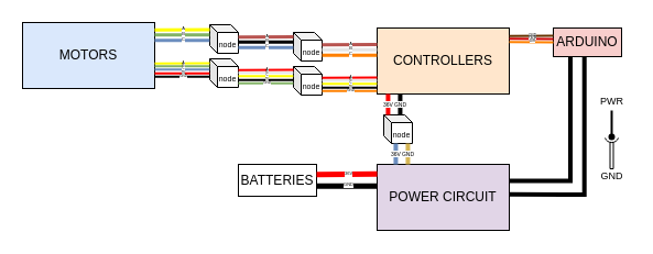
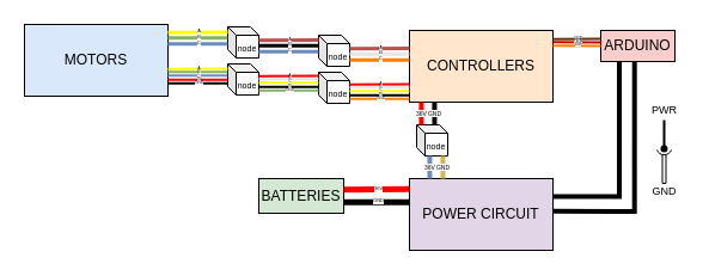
  <mxCell id="0" />
  <mxCell id="1" parent="0" />
  <mxCell id="2" value="MOTORS" style="rounded=0;whiteSpace=wrap;html=1;fillColor=#dae8fc;" parent="1" vertex="1"><mxGeometry x="20" y="20" width="120" height="60" as="geometry" /></mxCell>
  <mxCell id="3" value="CONTROLLERS" style="rounded=0;whiteSpace=wrap;html=1;fillColor=#ffe6cc;" parent="1" vertex="1"><mxGeometry x="342" y="25" width="120" height="60" as="geometry" /></mxCell>
  <mxCell id="4" value="ARDUINO" style="rounded=0;whiteSpace=wrap;html=1;fillColor=#f8cecc;" parent="1" vertex="1"><mxGeometry x="502" y="25" width="62" height="26" as="geometry" /></mxCell>
  <mxCell id="5" value="POWER CIRCUIT" style="rounded=0;whiteSpace=wrap;html=1;fillColor=#e1d5e7;" parent="1" vertex="1"><mxGeometry x="342" y="149" width="120" height="60" as="geometry" /></mxCell>
  <mxCell id="6" value="&lt;font style=&quot;font-size: 7px&quot;&gt;node&lt;/font&gt;" style="shape=cube;whiteSpace=wrap;html=1;boundedLbl=1;backgroundOutline=1;darkOpacity=0.05;darkOpacity2=0.1;size=7;" parent="1" vertex="1"><mxGeometry x="190" y="22" width="26" height="26" as="geometry" /></mxCell>
  <mxCell id="7" value="A" style="endArrow=none;html=1;exitX=1;exitY=0.163;exitDx=0;exitDy=0;exitPerimeter=0;entryX=0;entryY=0;entryDx=0;entryDy=9.5;entryPerimeter=0;strokeWidth=3;fillColor=#fff2cc;strokeColor=#FFFF00;fontSize=4;verticalAlign=middle;align=center;spacing=0;spacingBottom=1;" parent="1" edge="1"><mxGeometry x="0.04" width="50" height="50" relative="1" as="geometry"><mxPoint x="140" y="26.78" as="sourcePoint" /><mxPoint x="190" y="26.5" as="targetPoint" /><mxPoint as="offset" /></mxGeometry></mxCell>
  <mxCell id="8" value="B" style="endArrow=none;html=1;exitX=1;exitY=0.163;exitDx=0;exitDy=0;exitPerimeter=0;entryX=-0.003;entryY=0.243;entryDx=0;entryDy=0;entryPerimeter=0;strokeWidth=3;fillColor=#d5e8d4;strokeColor=#82b366;fontSize=4;horizontal=1;spacingBottom=1;" parent="1" edge="1"><mxGeometry x="0.043" width="50" height="50" relative="1" as="geometry"><mxPoint x="140" y="31.28" as="sourcePoint" /><mxPoint x="189.85" y="31.22" as="targetPoint" /><mxPoint as="offset" /></mxGeometry></mxCell>
  <mxCell id="9" value="C" style="endArrow=none;html=1;exitX=1;exitY=0.163;exitDx=0;exitDy=0;exitPerimeter=0;entryX=-0.003;entryY=0.243;entryDx=0;entryDy=0;entryPerimeter=0;strokeWidth=3;fillColor=#dae8fc;strokeColor=#6c8ebf;fontSize=4;spacingTop=1;" parent="1" edge="1"><mxGeometry x="0.043" y="1" width="50" height="50" relative="1" as="geometry"><mxPoint x="140" y="36.28" as="sourcePoint" /><mxPoint x="189.85" y="36.22" as="targetPoint" /><mxPoint as="offset" /></mxGeometry></mxCell>
  <mxCell id="10" value="&lt;font style=&quot;font-size: 7px&quot;&gt;node&lt;/font&gt;" style="shape=cube;whiteSpace=wrap;html=1;boundedLbl=1;backgroundOutline=1;darkOpacity=0.05;darkOpacity2=0.1;size=7;" parent="1" vertex="1"><mxGeometry x="190" y="53" width="26" height="26" as="geometry" /></mxCell>
  <mxCell id="11" value="&lt;font style=&quot;font-size: 7px&quot;&gt;node&lt;/font&gt;" style="shape=cube;whiteSpace=wrap;html=1;boundedLbl=1;backgroundOutline=1;darkOpacity=0.05;darkOpacity2=0.1;size=7;" parent="1" vertex="1"><mxGeometry x="266" y="29" width="26" height="26" as="geometry" /></mxCell>
  <mxCell id="12" value="&lt;font style=&quot;font-size: 7px&quot;&gt;node&lt;/font&gt;" style="shape=cube;whiteSpace=wrap;html=1;boundedLbl=1;backgroundOutline=1;darkOpacity=0.05;darkOpacity2=0.1;size=7;" parent="1" vertex="1"><mxGeometry x="266" y="60" width="26" height="26" as="geometry" /></mxCell>
  <mxCell id="13" value="A" style="endArrow=none;html=1;exitX=1;exitY=0.163;exitDx=0;exitDy=0;exitPerimeter=0;entryX=0;entryY=0;entryDx=0;entryDy=9.5;entryPerimeter=0;strokeWidth=2;fillColor=#fff2cc;strokeColor=#FFFF00;fontSize=3;verticalAlign=middle;align=center;spacing=0;spacingBottom=1;" parent="1" edge="1"><mxGeometry x="0.04" width="50" height="50" relative="1" as="geometry"><mxPoint x="140" y="57.28" as="sourcePoint" /><mxPoint x="190" y="57" as="targetPoint" /><mxPoint as="offset" /></mxGeometry></mxCell>
  <mxCell id="14" value="B" style="endArrow=none;html=1;exitX=1;exitY=0.163;exitDx=0;exitDy=0;exitPerimeter=0;entryX=-0.003;entryY=0.243;entryDx=0;entryDy=0;entryPerimeter=0;strokeWidth=2;fillColor=#d5e8d4;strokeColor=#82b366;fontSize=3;horizontal=1;spacingBottom=1;" parent="1" edge="1"><mxGeometry x="0.043" width="50" height="50" relative="1" as="geometry"><mxPoint x="140" y="59.78" as="sourcePoint" /><mxPoint x="189.85" y="59.72" as="targetPoint" /><mxPoint as="offset" /></mxGeometry></mxCell>
  <mxCell id="15" value="C" style="endArrow=none;html=1;exitX=1;exitY=0.163;exitDx=0;exitDy=0;exitPerimeter=0;entryX=-0.003;entryY=0.243;entryDx=0;entryDy=0;entryPerimeter=0;strokeWidth=2;fillColor=#dae8fc;strokeColor=#6c8ebf;fontSize=3;spacingTop=1;" parent="1" edge="1"><mxGeometry x="0.043" y="1" width="50" height="50" relative="1" as="geometry"><mxPoint x="140" y="62.78" as="sourcePoint" /><mxPoint x="189.85" y="62.72" as="targetPoint" /><mxPoint as="offset" /></mxGeometry></mxCell>
  <mxCell id="16" value="5V" style="endArrow=none;html=1;exitX=1;exitY=0.163;exitDx=0;exitDy=0;exitPerimeter=0;entryX=-0.003;entryY=0.243;entryDx=0;entryDy=0;entryPerimeter=0;strokeWidth=2;fillColor=#f8cecc;strokeColor=#FF0000;fontSize=3;horizontal=1;spacingBottom=1;" parent="1" edge="1"><mxGeometry x="0.043" width="50" height="50" relative="1" as="geometry"><mxPoint x="140" y="66.28" as="sourcePoint" /><mxPoint x="189.85" y="66.22" as="targetPoint" /><mxPoint as="offset" /></mxGeometry></mxCell>
  <mxCell id="17" value="GND" style="endArrow=none;html=1;exitX=1;exitY=0.163;exitDx=0;exitDy=0;exitPerimeter=0;entryX=-0.003;entryY=0.243;entryDx=0;entryDy=0;entryPerimeter=0;strokeWidth=2;fontSize=3;spacingTop=1;" parent="1" edge="1"><mxGeometry x="0.043" y="1" width="50" height="50" relative="1" as="geometry"><mxPoint x="140" y="69.28" as="sourcePoint" /><mxPoint x="189.85" y="69.22" as="targetPoint" /><mxPoint as="offset" /></mxGeometry></mxCell>
  <mxCell id="18" value="A" style="endArrow=none;html=1;exitX=1;exitY=0.163;exitDx=0;exitDy=0;exitPerimeter=0;entryX=0;entryY=0;entryDx=0;entryDy=9.5;entryPerimeter=0;strokeWidth=2;fillColor=#f8cecc;strokeColor=#FF0000;fontSize=3;verticalAlign=middle;align=center;spacing=0;spacingBottom=1;" parent="1" edge="1"><mxGeometry x="0.04" width="50" height="50" relative="1" as="geometry"><mxPoint x="216" y="63.28" as="sourcePoint" /><mxPoint x="266" y="63" as="targetPoint" /><mxPoint as="offset" /></mxGeometry></mxCell>
  <mxCell id="19" value="B" style="endArrow=none;html=1;exitX=1;exitY=0.163;exitDx=0;exitDy=0;exitPerimeter=0;entryX=-0.003;entryY=0.243;entryDx=0;entryDy=0;entryPerimeter=0;strokeWidth=2;fillColor=#d5e8d4;strokeColor=#E6E6E6;fontSize=3;horizontal=1;spacingBottom=1;" parent="1" edge="1"><mxGeometry x="0.043" width="50" height="50" relative="1" as="geometry"><mxPoint x="216" y="65.78" as="sourcePoint" /><mxPoint x="265.85" y="65.72" as="targetPoint" /><mxPoint as="offset" /></mxGeometry></mxCell>
  <mxCell id="20" value="C" style="endArrow=none;html=1;exitX=1;exitY=0.163;exitDx=0;exitDy=0;exitPerimeter=0;entryX=-0.003;entryY=0.243;entryDx=0;entryDy=0;entryPerimeter=0;strokeWidth=2;fillColor=#dae8fc;strokeColor=#FFFF00;fontSize=3;spacingTop=1;" parent="1" edge="1"><mxGeometry x="0.043" y="1" width="50" height="50" relative="1" as="geometry"><mxPoint x="216" y="68.78" as="sourcePoint" /><mxPoint x="265.85" y="68.72" as="targetPoint" /><mxPoint as="offset" /></mxGeometry></mxCell>
  <mxCell id="21" value="5V" style="endArrow=none;html=1;exitX=1;exitY=0.163;exitDx=0;exitDy=0;exitPerimeter=0;entryX=-0.003;entryY=0.243;entryDx=0;entryDy=0;entryPerimeter=0;strokeWidth=2;fontSize=3;horizontal=1;spacingBottom=1;" parent="1" edge="1"><mxGeometry x="0.043" width="50" height="50" relative="1" as="geometry"><mxPoint x="216" y="72.28" as="sourcePoint" /><mxPoint x="265.85" y="72.22" as="targetPoint" /><mxPoint as="offset" /></mxGeometry></mxCell>
  <mxCell id="22" value="GND" style="endArrow=none;html=1;exitX=1;exitY=0.163;exitDx=0;exitDy=0;exitPerimeter=0;entryX=-0.003;entryY=0.243;entryDx=0;entryDy=0;entryPerimeter=0;strokeWidth=2;fontSize=3;spacingTop=1;fillColor=#d5e8d4;strokeColor=#82b366;" parent="1" edge="1"><mxGeometry x="0.043" y="1" width="50" height="50" relative="1" as="geometry"><mxPoint x="216" y="75.28" as="sourcePoint" /><mxPoint x="265.85" y="75.22" as="targetPoint" /><mxPoint as="offset" /></mxGeometry></mxCell>
  <mxCell id="23" value="A" style="endArrow=none;html=1;exitX=1;exitY=0.163;exitDx=0;exitDy=0;exitPerimeter=0;entryX=0;entryY=0;entryDx=0;entryDy=9.5;entryPerimeter=0;strokeWidth=3;fillColor=#f8cecc;strokeColor=#b85450;fontSize=4;verticalAlign=middle;align=center;spacing=0;spacingBottom=1;" parent="1" edge="1"><mxGeometry x="0.04" width="50" height="50" relative="1" as="geometry"><mxPoint x="216" y="33.28" as="sourcePoint" /><mxPoint x="266" y="33" as="targetPoint" /><mxPoint as="offset" /></mxGeometry></mxCell>
  <mxCell id="24" value="B" style="endArrow=none;html=1;exitX=1;exitY=0.163;exitDx=0;exitDy=0;exitPerimeter=0;entryX=-0.003;entryY=0.243;entryDx=0;entryDy=0;entryPerimeter=0;strokeWidth=3;fontSize=4;horizontal=1;spacingBottom=1;" parent="1" edge="1"><mxGeometry x="0.043" width="50" height="50" relative="1" as="geometry"><mxPoint x="216" y="37.78" as="sourcePoint" /><mxPoint x="265.85" y="37.72" as="targetPoint" /><mxPoint as="offset" /></mxGeometry></mxCell>
  <mxCell id="25" value="C" style="endArrow=none;html=1;exitX=1;exitY=0.163;exitDx=0;exitDy=0;exitPerimeter=0;entryX=-0.003;entryY=0.243;entryDx=0;entryDy=0;entryPerimeter=0;strokeWidth=3;fillColor=#dae8fc;strokeColor=#6c8ebf;fontSize=4;spacingTop=1;" parent="1" edge="1"><mxGeometry x="0.043" y="1" width="50" height="50" relative="1" as="geometry"><mxPoint x="216" y="42.78" as="sourcePoint" /><mxPoint x="265.85" y="42.72" as="targetPoint" /><mxPoint as="offset" /></mxGeometry></mxCell>
  <mxCell id="26" value="A" style="endArrow=none;html=1;exitX=1;exitY=0.163;exitDx=0;exitDy=0;exitPerimeter=0;entryX=0;entryY=0;entryDx=0;entryDy=9.5;entryPerimeter=0;strokeWidth=3;fillColor=#f8cecc;strokeColor=#b85450;fontSize=4;verticalAlign=middle;align=center;spacing=0;spacingBottom=1;" parent="1" edge="1"><mxGeometry x="0.04" width="50" height="50" relative="1" as="geometry"><mxPoint x="292" y="40.28" as="sourcePoint" /><mxPoint x="342" y="40" as="targetPoint" /><mxPoint as="offset" /></mxGeometry></mxCell>
  <mxCell id="27" value="B" style="endArrow=none;html=1;exitX=1;exitY=0.163;exitDx=0;exitDy=0;exitPerimeter=0;entryX=-0.003;entryY=0.243;entryDx=0;entryDy=0;entryPerimeter=0;strokeWidth=3;fillColor=#d5e8d4;strokeColor=#E6E6E6;fontSize=4;horizontal=1;spacingBottom=1;" parent="1" edge="1"><mxGeometry x="0.043" width="50" height="50" relative="1" as="geometry"><mxPoint x="292" y="44.78" as="sourcePoint" /><mxPoint x="341.85" y="44.72" as="targetPoint" /><mxPoint as="offset" /></mxGeometry></mxCell>
  <mxCell id="28" value="C" style="endArrow=none;html=1;exitX=1;exitY=0.163;exitDx=0;exitDy=0;exitPerimeter=0;entryX=-0.003;entryY=0.243;entryDx=0;entryDy=0;entryPerimeter=0;strokeWidth=3;fillColor=#dae8fc;strokeColor=#FF8000;fontSize=4;spacingTop=1;" parent="1" edge="1"><mxGeometry x="0.043" y="1" width="50" height="50" relative="1" as="geometry"><mxPoint x="292" y="49.78" as="sourcePoint" /><mxPoint x="341.85" y="49.72" as="targetPoint" /><mxPoint as="offset" /></mxGeometry></mxCell>
  <mxCell id="29" value="A" style="endArrow=none;html=1;exitX=1;exitY=0.163;exitDx=0;exitDy=0;exitPerimeter=0;entryX=0;entryY=0;entryDx=0;entryDy=9.5;entryPerimeter=0;strokeWidth=2;fillColor=#f8cecc;strokeColor=#FF0000;fontSize=3;verticalAlign=middle;align=center;spacing=0;spacingBottom=1;" parent="1" edge="1"><mxGeometry x="0.04" width="50" height="50" relative="1" as="geometry"><mxPoint x="292" y="70.28" as="sourcePoint" /><mxPoint x="342" y="70" as="targetPoint" /><mxPoint as="offset" /></mxGeometry></mxCell>
  <mxCell id="30" value="B" style="endArrow=none;html=1;exitX=1;exitY=0.163;exitDx=0;exitDy=0;exitPerimeter=0;entryX=-0.003;entryY=0.243;entryDx=0;entryDy=0;entryPerimeter=0;strokeWidth=2;fillColor=#d5e8d4;strokeColor=#E6E6E6;fontSize=3;horizontal=1;spacingBottom=1;" parent="1" edge="1"><mxGeometry x="0.043" width="50" height="50" relative="1" as="geometry"><mxPoint x="292" y="72.78" as="sourcePoint" /><mxPoint x="341.85" y="72.72" as="targetPoint" /><mxPoint as="offset" /></mxGeometry></mxCell>
  <mxCell id="31" value="C" style="endArrow=none;html=1;exitX=1;exitY=0.163;exitDx=0;exitDy=0;exitPerimeter=0;entryX=-0.003;entryY=0.243;entryDx=0;entryDy=0;entryPerimeter=0;strokeWidth=2;fillColor=#dae8fc;strokeColor=#FFFF00;fontSize=3;spacingTop=1;" parent="1" edge="1"><mxGeometry x="0.043" y="1" width="50" height="50" relative="1" as="geometry"><mxPoint x="292" y="75.78" as="sourcePoint" /><mxPoint x="341.85" y="75.72" as="targetPoint" /><mxPoint as="offset" /></mxGeometry></mxCell>
  <mxCell id="32" value="5V" style="endArrow=none;html=1;exitX=1;exitY=0.163;exitDx=0;exitDy=0;exitPerimeter=0;entryX=-0.003;entryY=0.243;entryDx=0;entryDy=0;entryPerimeter=0;strokeWidth=2;fontSize=3;horizontal=1;spacingBottom=1;" parent="1" edge="1"><mxGeometry x="0.043" width="50" height="50" relative="1" as="geometry"><mxPoint x="292" y="79.28" as="sourcePoint" /><mxPoint x="341.85" y="79.22" as="targetPoint" /><mxPoint as="offset" /></mxGeometry></mxCell>
  <mxCell id="33" value="GND" style="endArrow=none;html=1;exitX=1;exitY=0.163;exitDx=0;exitDy=0;exitPerimeter=0;entryX=-0.003;entryY=0.243;entryDx=0;entryDy=0;entryPerimeter=0;strokeWidth=2;fontSize=3;spacingTop=1;strokeColor=#FF8000;" parent="1" edge="1"><mxGeometry x="0.043" y="1" width="50" height="50" relative="1" as="geometry"><mxPoint x="292" y="82.28" as="sourcePoint" /><mxPoint x="341.85" y="82.22" as="targetPoint" /><mxPoint as="offset" /></mxGeometry></mxCell>
  <mxCell id="34" value="&lt;font style=&quot;font-size: 7px&quot;&gt;node&lt;/font&gt;" style="shape=cube;whiteSpace=wrap;html=1;boundedLbl=1;backgroundOutline=1;darkOpacity=0.05;darkOpacity2=0.1;size=7;" parent="1" vertex="1"><mxGeometry x="348" y="104" width="26" height="26" as="geometry" /></mxCell>
  <mxCell id="35" value="36V" style="endArrow=none;html=1;shadow=0;strokeColor=#FF0000;strokeWidth=4;fontSize=5;align=center;entryX=0.083;entryY=1;entryDx=0;entryDy=0;entryPerimeter=0;exitX=0.152;exitY=0;exitDx=0;exitDy=0;exitPerimeter=0;spacingTop=0;spacing=0;spacingBottom=0;labelBorderColor=none;fillColor=#f8cecc;" parent="1" source="34" target="3" edge="1"><mxGeometry x="0.053" width="50" height="50" relative="1" as="geometry"><mxPoint x="316" y="141" as="sourcePoint" /><mxPoint x="366" y="91" as="targetPoint" /><mxPoint as="offset" /></mxGeometry></mxCell>
  <mxCell id="36" value="GND" style="endArrow=none;html=1;shadow=0;strokeColor=#000000;strokeWidth=4;fontSize=5;align=center;entryX=0.083;entryY=1;entryDx=0;entryDy=0;entryPerimeter=0;exitX=0.152;exitY=0;exitDx=0;exitDy=0;exitPerimeter=0;spacingTop=0;spacing=0;spacingBottom=0;labelBorderColor=none;" parent="1" edge="1"><mxGeometry x="0.053" width="50" height="50" relative="1" as="geometry"><mxPoint x="362.952" y="104" as="sourcePoint" /><mxPoint x="362.96" y="85" as="targetPoint" /><mxPoint as="offset" /></mxGeometry></mxCell>
  <mxCell id="37" value="36V" style="endArrow=none;html=1;shadow=0;strokeColor=#6c8ebf;strokeWidth=4;fontSize=5;align=center;entryX=0.083;entryY=1;entryDx=0;entryDy=0;entryPerimeter=0;exitX=0.152;exitY=0;exitDx=0;exitDy=0;exitPerimeter=0;spacingTop=0;spacing=0;spacingBottom=0;labelBorderColor=none;fillColor=#dae8fc;" parent="1" edge="1"><mxGeometry x="0.053" width="50" height="50" relative="1" as="geometry"><mxPoint x="358.952" y="149" as="sourcePoint" /><mxPoint x="358.96" y="130" as="targetPoint" /><mxPoint as="offset" /></mxGeometry></mxCell>
  <mxCell id="38" value="GND" style="endArrow=none;html=1;shadow=0;strokeColor=#d6b656;strokeWidth=4;fontSize=5;align=center;entryX=0.083;entryY=1;entryDx=0;entryDy=0;entryPerimeter=0;exitX=0.152;exitY=0;exitDx=0;exitDy=0;exitPerimeter=0;spacingTop=0;spacing=0;spacingBottom=0;labelBorderColor=none;fillColor=#fff2cc;" parent="1" edge="1"><mxGeometry x="0.053" width="50" height="50" relative="1" as="geometry"><mxPoint x="369.952" y="149" as="sourcePoint" /><mxPoint x="369.96" y="130" as="targetPoint" /><mxPoint as="offset" /></mxGeometry></mxCell>
- <mxCell id="39" value="BATTERIES" style="rounded=0;whiteSpace=wrap;html=1;" parent="1" vertex="1"><mxGeometry x="216" y="149" width="71" height="29" as="geometry" /></mxCell>
+ <mxCell id="39" value="BATTERIES" style="rounded=0;whiteSpace=wrap;html=1;fillColor=#d5e8d4;" parent="1" vertex="1"><mxGeometry x="216" y="149" width="71" height="29" as="geometry" /></mxCell>
  <mxCell id="40" value="36V" style="endArrow=none;html=1;exitX=1;exitY=0.163;exitDx=0;exitDy=0;exitPerimeter=0;entryX=0;entryY=0.18;entryDx=0;entryDy=0;entryPerimeter=0;strokeWidth=5;fillColor=#f8cecc;strokeColor=#FF0000;fontSize=4;verticalAlign=middle;align=center;spacing=0;spacingBottom=1;" parent="1" edge="1"><mxGeometry x="0.04" width="50" height="50" relative="1" as="geometry"><mxPoint x="287" y="158.28" as="sourcePoint" /><mxPoint x="342" y="157.8" as="targetPoint" /><mxPoint as="offset" /></mxGeometry></mxCell>
  <mxCell id="41" value="GND" style="endArrow=none;html=1;exitX=1;exitY=0.163;exitDx=0;exitDy=0;exitPerimeter=0;entryX=0;entryY=0.262;entryDx=0;entryDy=0;entryPerimeter=0;strokeWidth=5;fontSize=4;horizontal=1;spacingBottom=1;" parent="1" edge="1"><mxGeometry x="0.043" width="50" height="50" relative="1" as="geometry"><mxPoint x="287" y="168.78" as="sourcePoint" /><mxPoint x="342" y="168.72" as="targetPoint" /><mxPoint as="offset" /></mxGeometry></mxCell>
  <mxCell id="42" value="&lt;div&gt;GND&lt;/div&gt;" style="endArrow=none;html=1;exitX=1;exitY=0.163;exitDx=0;exitDy=0;exitPerimeter=0;strokeWidth=2;fillColor=#f8cecc;strokeColor=#663300;fontSize=3;verticalAlign=middle;align=center;spacing=0;spacingBottom=1;" parent="1" edge="1"><mxGeometry x="0.04" width="50" height="50" relative="1" as="geometry"><mxPoint x="462" y="32.28" as="sourcePoint" /><mxPoint x="502" y="32" as="targetPoint" /><mxPoint as="offset" /></mxGeometry></mxCell>
  <mxCell id="43" value="PWM" style="endArrow=none;html=1;exitX=1;exitY=0.163;exitDx=0;exitDy=0;exitPerimeter=0;strokeWidth=2;fillColor=#d5e8d4;strokeColor=#CC0000;fontSize=3;horizontal=1;spacingBottom=1;" parent="1" edge="1"><mxGeometry x="0.043" width="50" height="50" relative="1" as="geometry"><mxPoint x="462" y="34.78" as="sourcePoint" /><mxPoint x="502" y="35" as="targetPoint" /><mxPoint as="offset" /></mxGeometry></mxCell>
  <mxCell id="44" value="DIR" style="endArrow=none;html=1;exitX=1;exitY=0.163;exitDx=0;exitDy=0;exitPerimeter=0;strokeWidth=2;fillColor=#dae8fc;strokeColor=#FF8000;fontSize=3;spacingTop=1;" parent="1" edge="1"><mxGeometry x="0.043" y="1" width="50" height="50" relative="1" as="geometry"><mxPoint x="462" y="37.78" as="sourcePoint" /><mxPoint x="502" y="38" as="targetPoint" /><mxPoint as="offset" /></mxGeometry></mxCell>
  <mxCell id="45" value="" style="endArrow=none;html=1;shadow=0;strokeWidth=4;fontSize=5;align=center;entryX=0.25;entryY=1;entryDx=0;entryDy=0;exitX=1;exitY=0.25;exitDx=0;exitDy=0;edgeStyle=orthogonalEdgeStyle;rounded=0;" parent="1" source="5" target="4" edge="1"><mxGeometry width="50" height="50" relative="1" as="geometry"><mxPoint x="512" y="114" as="sourcePoint" /><mxPoint x="562" y="64" as="targetPoint" /></mxGeometry></mxCell>
  <mxCell id="46" value="" style="endArrow=none;html=1;shadow=0;strokeWidth=4;fontSize=5;align=center;entryX=0.455;entryY=0.986;entryDx=0;entryDy=0;edgeStyle=orthogonalEdgeStyle;rounded=0;exitX=0.996;exitY=0.456;exitDx=0;exitDy=0;exitPerimeter=0;entryPerimeter=0;" parent="1" source="5" target="4" edge="1"><mxGeometry width="50" height="50" relative="1" as="geometry"><mxPoint x="462" y="172" as="sourcePoint" /><mxPoint x="549" y="179" as="targetPoint" /></mxGeometry></mxCell>
  <mxCell id="47" value="" style="pointerEvents=1;verticalLabelPosition=bottom;shadow=0;dashed=0;align=center;html=1;verticalAlign=top;shape=mxgraph.electrical.miscellaneous.adapter;fontSize=5;rotation=-90;" parent="1" vertex="1"><mxGeometry x="541" y="133" width="28" height="12" as="geometry" /></mxCell>
  <mxCell id="48" value="" style="endArrow=none;html=1;shadow=0;strokeWidth=2;fontSize=5;align=center;startArrow=circle;startFill=1;startSize=0;" parent="1" edge="1"><mxGeometry width="50" height="50" relative="1" as="geometry"><mxPoint x="555" y="128" as="sourcePoint" /><mxPoint x="555" y="100" as="targetPoint" /></mxGeometry></mxCell>
  <mxCell id="49" value="PWR" style="text;html=1;resizable=0;points=[];autosize=1;align=center;verticalAlign=middle;spacingTop=-4;fontSize=9;strokeWidth=3;" parent="1" vertex="1"><mxGeometry x="543.5" y="91" width="23" height="6" as="geometry" /></mxCell>
  <mxCell id="50" value="GND" style="text;html=1;resizable=0;points=[];autosize=1;align=center;verticalAlign=middle;spacingTop=-4;fontSize=9;strokeWidth=3;" parent="1" vertex="1"><mxGeometry x="539.5" y="156" width="31" height="12" as="geometry" /></mxCell>
